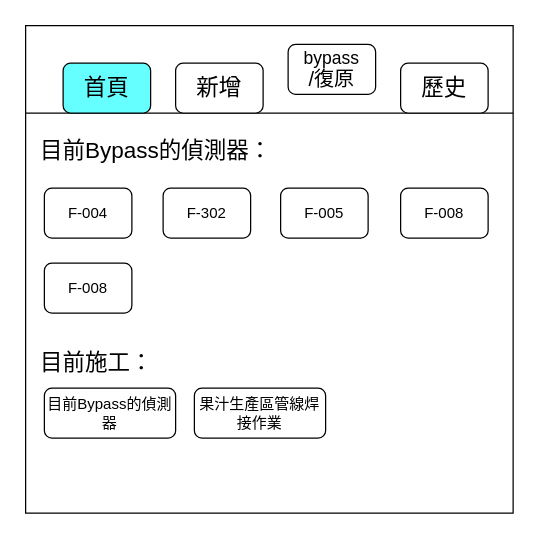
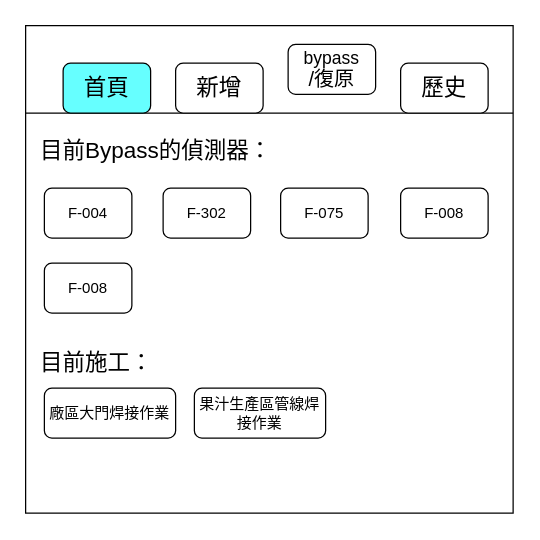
  <mxCell id="0" />
  <mxCell id="1" parent="0" />
  <mxCell id="2" value="" style="whiteSpace=wrap;html=1;aspect=fixed;" vertex="1" parent="1"><mxGeometry x="20" y="20" width="390" height="390" as="geometry" /></mxCell>
  <mxCell id="3" value="" style="endArrow=none;html=1;rounded=0;exitX=1;exitY=0.25;exitDx=0;exitDy=0;entryX=0;entryY=0.25;entryDx=0;entryDy=0;" edge="1" parent="1"><mxGeometry width="50" height="50" relative="1" as="geometry"><mxPoint x="410" y="90" as="sourcePoint" /><mxPoint x="20" y="90" as="targetPoint" /></mxGeometry></mxCell>
  <mxCell id="4" value="&lt;font style=&quot;font-size: 18px;&quot;&gt;首頁&lt;/font&gt;" style="rounded=1;whiteSpace=wrap;html=1;fillColor=#66FFFF;" vertex="1" parent="1"><mxGeometry x="50" y="50" width="70" height="40" as="geometry" /></mxCell>
  <mxCell id="5" value="F-004" style="rounded=1;whiteSpace=wrap;html=1;" vertex="1" parent="1"><mxGeometry x="35" y="150" width="70" height="40" as="geometry" /></mxCell>
  <mxCell id="6" value="&lt;font style=&quot;font-size: 18px;&quot;&gt;歷史&lt;/font&gt;" style="rounded=1;whiteSpace=wrap;html=1;" vertex="1" parent="1"><mxGeometry x="320" y="50" width="70" height="40" as="geometry" /></mxCell>
  <mxCell id="7" value="&lt;div&gt;&lt;font style=&quot;font-size: 14px;&quot;&gt;bypass&lt;/font&gt;&lt;/div&gt;&lt;div&gt;&lt;font size=&quot;3&quot;&gt;/復原&lt;/font&gt;&lt;/div&gt;" style="rounded=1;whiteSpace=wrap;html=1;" vertex="1" parent="1"><mxGeometry x="230" y="35" width="70" height="40" as="geometry" /></mxCell>
  <mxCell id="8" value="&lt;div align=&quot;left&quot;&gt;&lt;font style=&quot;font-size: 18px;&quot;&gt;目前Bypass的偵測器：&lt;/font&gt;&lt;/div&gt;" style="rounded=0;whiteSpace=wrap;html=1;align=left;strokeColor=none;" vertex="1" parent="1"><mxGeometry x="30" y="100" width="230" height="40" as="geometry" /></mxCell>
  <mxCell id="9" value="F-008" style="rounded=1;whiteSpace=wrap;html=1;" vertex="1" parent="1"><mxGeometry x="35" y="210" width="70" height="40" as="geometry" /></mxCell>
  <mxCell id="10" value="F-008" style="rounded=1;whiteSpace=wrap;html=1;" vertex="1" parent="1"><mxGeometry x="320" y="150" width="70" height="40" as="geometry" /></mxCell>
  <mxCell id="11" value="F-302" style="rounded=1;whiteSpace=wrap;html=1;" vertex="1" parent="1"><mxGeometry x="130" y="150" width="70" height="40" as="geometry" /></mxCell>
- <mxCell id="12" value="F-005" style="rounded=1;whiteSpace=wrap;html=1;" vertex="1" parent="1"><mxGeometry x="224" y="150" width="70" height="40" as="geometry" /></mxCell>
+ <mxCell id="12" value="F-075" style="rounded=1;whiteSpace=wrap;html=1;" vertex="1" parent="1"><mxGeometry x="224" y="150" width="70" height="40" as="geometry" /></mxCell>
  <mxCell id="13" value="&lt;font style=&quot;font-size: 18px;&quot;&gt;新增&lt;/font&gt;" style="rounded=1;whiteSpace=wrap;html=1;" vertex="1" parent="1"><mxGeometry x="140" y="50" width="70" height="40" as="geometry" /></mxCell>
  <mxCell id="14" value="&lt;div align=&quot;left&quot;&gt;&lt;font style=&quot;font-size: 18px;&quot;&gt;目前施工：&lt;/font&gt;&lt;/div&gt;" style="rounded=0;whiteSpace=wrap;html=1;align=left;strokeColor=none;" vertex="1" parent="1"><mxGeometry x="30" y="270" width="230" height="40" as="geometry" /></mxCell>
- <mxCell id="15" value="目前Bypass的偵測器" style="rounded=1;whiteSpace=wrap;html=1;" vertex="1" parent="1"><mxGeometry x="35" y="310" width="105" height="40" as="geometry" /></mxCell>
+ <mxCell id="15" value="廠區大門焊接作業" style="rounded=1;whiteSpace=wrap;html=1;" vertex="1" parent="1"><mxGeometry x="35" y="310" width="105" height="40" as="geometry" /></mxCell>
  <mxCell id="16" value="果汁生產區管線焊接作業" style="rounded=1;whiteSpace=wrap;html=1;" vertex="1" parent="1"><mxGeometry x="155" y="310" width="105" height="40" as="geometry" /></mxCell>
